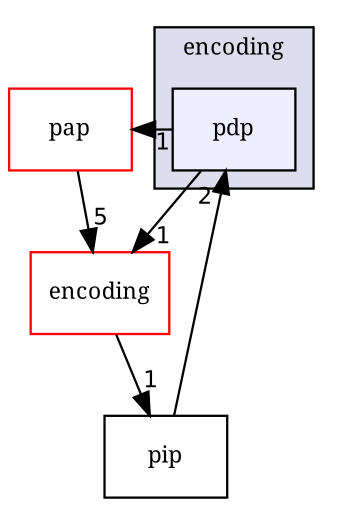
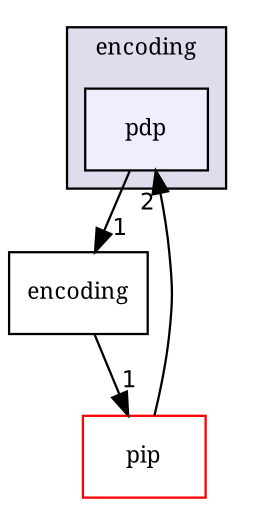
  digraph {
    compound=true
    fontname="Noto Serif"
    node [fillcolor=white fontname="Noto Serif" fontsize=10 shape=box style=filled]
    edge [fontname="Noto Serif" headlabel=1 labeldistance=1.5 labelfontname=Helvetica labelfontsize=10]
    n1 [fillcolor="#eeeeff" label=pdp pencolor=black]
-   n2 [color=red label=pap]
-   n3 [color=red label=encoding]
-   n4 [label=pip fillcolor="" style=""]
+   n3 [color=black label=encoding]
+   n4 [label=pip color=red fillcolor="" style=""]
    subgraph cluster_1 {
      bgcolor="#ddddee"
      fontsize=10
      label=encoding
      pencolor=black
      n1
    }
-   n1 -> n2
    n1 -> n3
-   n2 -> n3 [headlabel=5]
    n3 -> n4
    n4 -> n1 [headlabel=2]
  }
